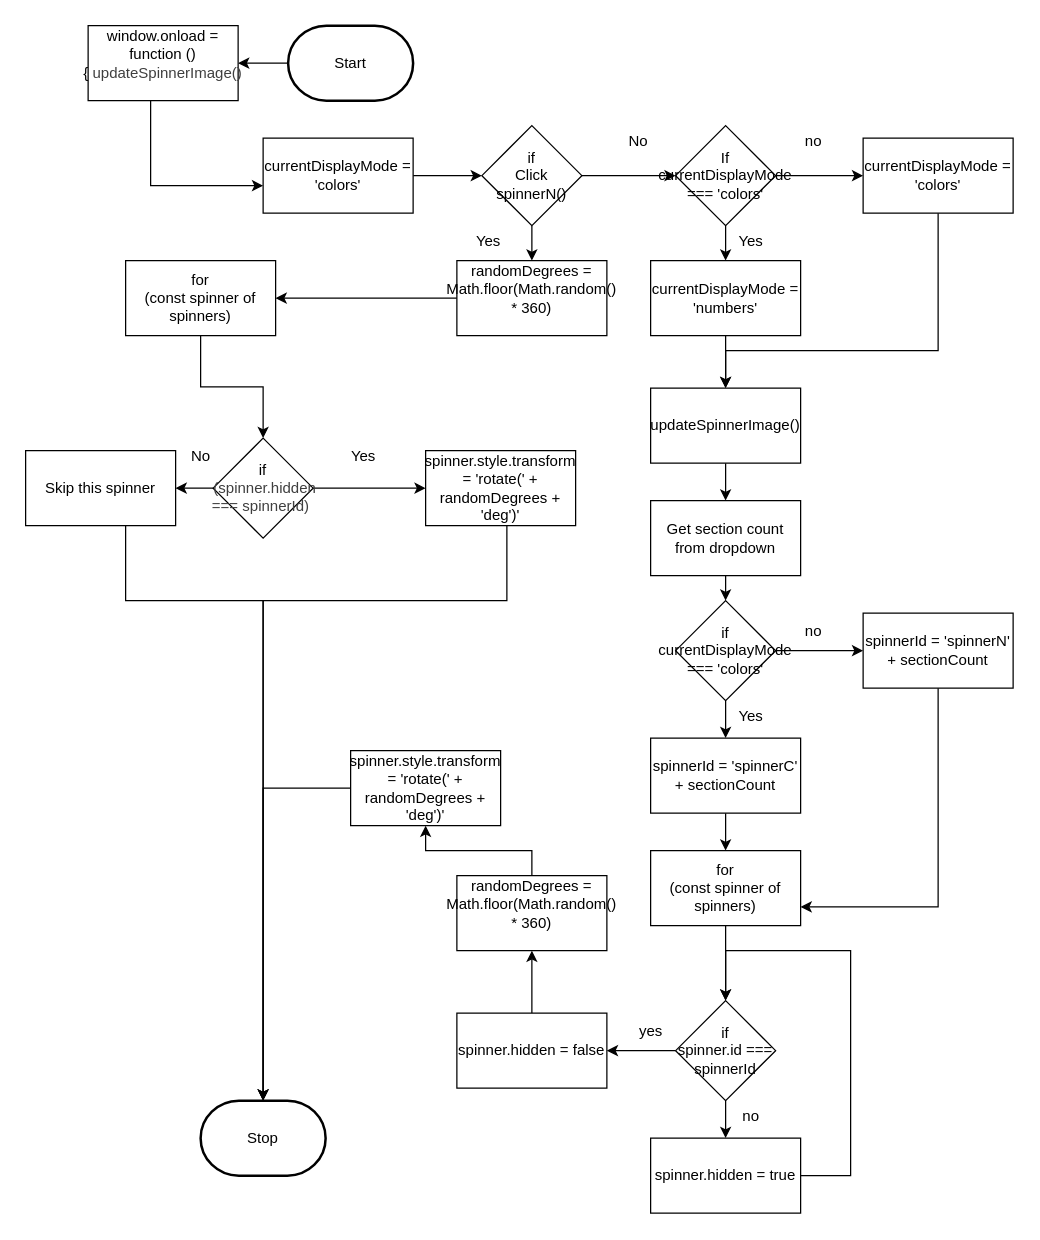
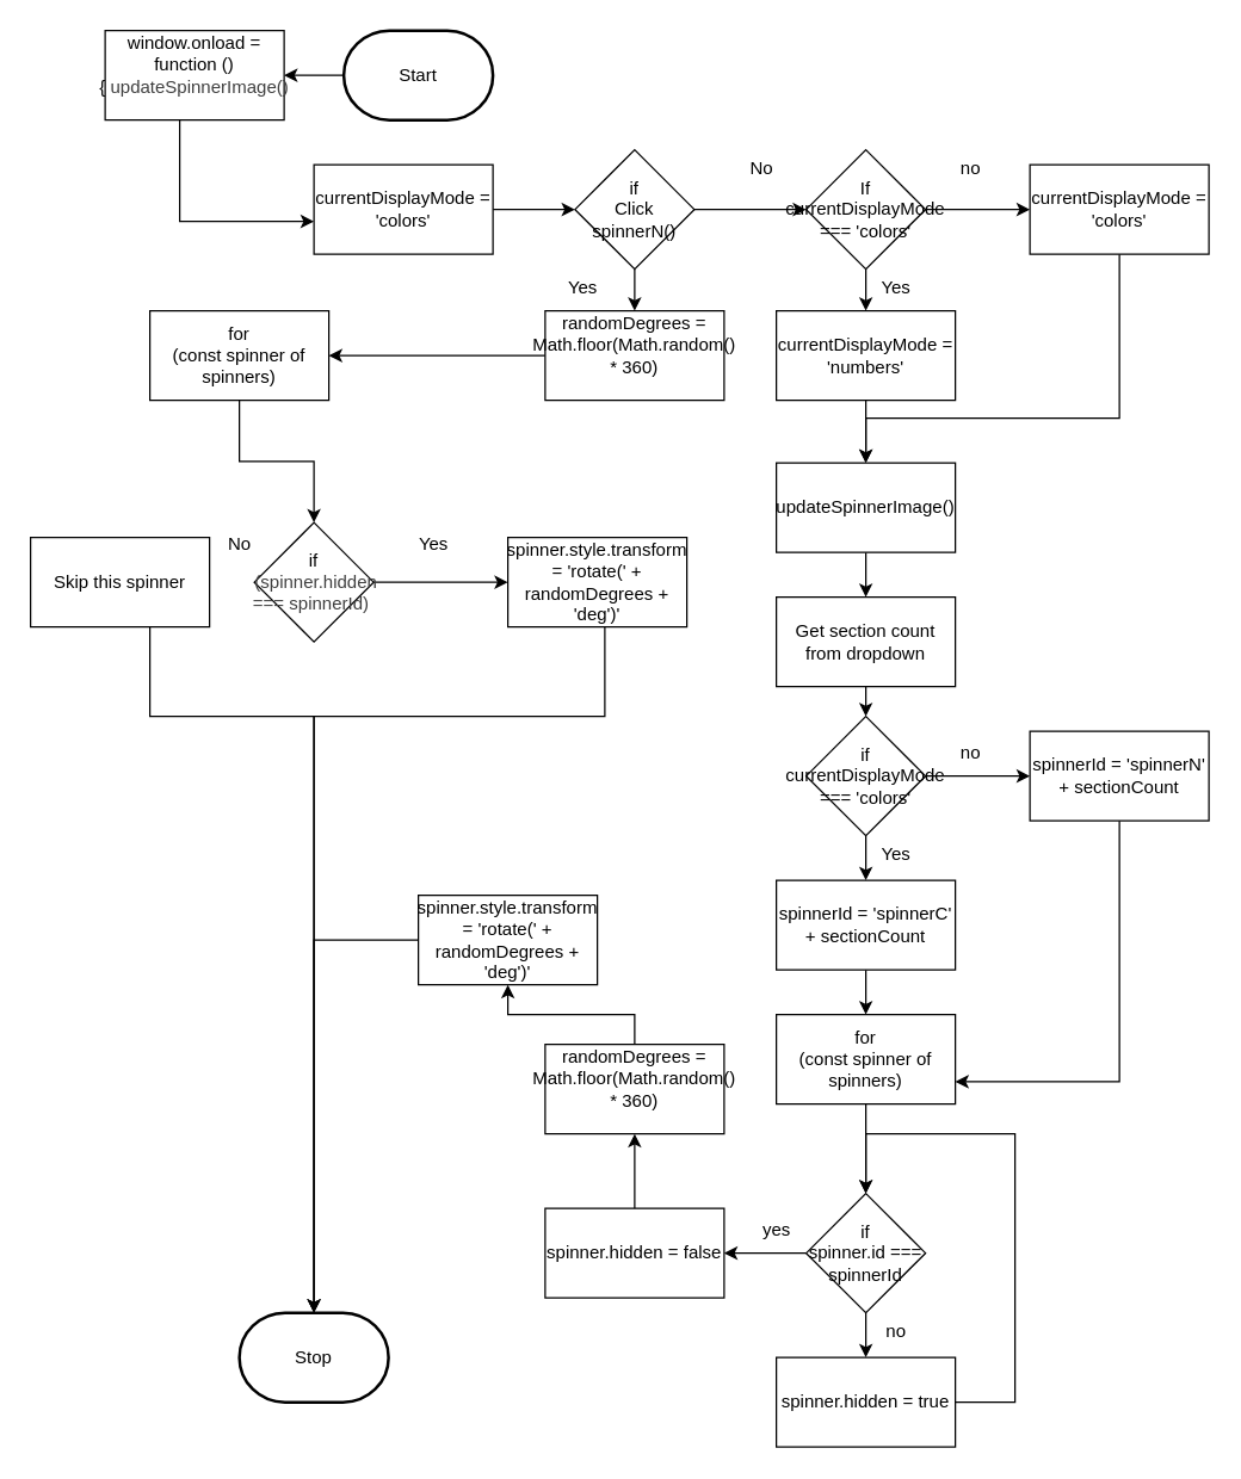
  <mxCell id="0" />
  <mxCell id="1" parent="0" />
  <mxCell id="2" value="" style="edgeStyle=orthogonalEdgeStyle;html=1;" parent="1" source="3" target="46" edge="1"><mxGeometry relative="1" as="geometry" /></mxCell>
  <mxCell id="3" value="Start" style="strokeWidth=2;html=1;shape=mxgraph.flowchart.terminator;whiteSpace=wrap;" parent="1" vertex="1"><mxGeometry x="230" y="20" width="100" height="60" as="geometry" /></mxCell>
  <mxCell id="4" value="Stop" style="strokeWidth=2;html=1;shape=mxgraph.flowchart.terminator;whiteSpace=wrap;" parent="1" vertex="1"><mxGeometry x="160" y="880" width="100" height="60" as="geometry" /></mxCell>
  <mxCell id="5" value="" style="edgeStyle=orthogonalEdgeStyle;html=1;" parent="1" source="6" target="9" edge="1"><mxGeometry relative="1" as="geometry" /></mxCell>
  <mxCell id="6" value="&lt;div&gt;&lt;font color=&quot;#000000&quot;&gt;&lt;span style=&quot;font-size: 12px;&quot;&gt;currentDisplayMode = 'colors'&lt;/span&gt;&lt;/font&gt;&lt;/div&gt;" style="whiteSpace=wrap;html=1;" parent="1" vertex="1"><mxGeometry x="210" y="110" width="120" height="60" as="geometry" /></mxCell>
  <mxCell id="7" value="" style="edgeStyle=orthogonalEdgeStyle;html=1;" parent="1" source="9" target="12" edge="1"><mxGeometry relative="1" as="geometry" /></mxCell>
  <mxCell id="8" value="" style="edgeStyle=orthogonalEdgeStyle;html=1;" parent="1" source="9" target="14" edge="1"><mxGeometry relative="1" as="geometry" /></mxCell>
  <mxCell id="9" value="if&lt;div&gt;Click spinnerN()&lt;/div&gt;" style="rhombus;whiteSpace=wrap;html=1;" parent="1" vertex="1"><mxGeometry x="385" y="100" width="80" height="80" as="geometry" /></mxCell>
  <mxCell id="10" value="" style="edgeStyle=orthogonalEdgeStyle;html=1;" parent="1" source="12" target="27" edge="1"><mxGeometry relative="1" as="geometry" /></mxCell>
  <mxCell id="11" value="" style="edgeStyle=orthogonalEdgeStyle;html=1;" parent="1" source="12" target="29" edge="1"><mxGeometry relative="1" as="geometry" /></mxCell>
  <mxCell id="12" value="If&lt;div&gt;&lt;span style=&quot;font-size: 12px;&quot;&gt;currentDisplayMode === 'colors'&lt;/span&gt;&lt;/div&gt;" style="rhombus;whiteSpace=wrap;html=1;" parent="1" vertex="1"><mxGeometry x="540" y="100" width="80" height="80" as="geometry" /></mxCell>
  <mxCell id="13" value="" style="edgeStyle=orthogonalEdgeStyle;html=1;" parent="1" source="14" target="18" edge="1"><mxGeometry relative="1" as="geometry" /></mxCell>
  <mxCell id="14" value="&lt;div&gt;&lt;font color=&quot;#000000&quot;&gt;&lt;span style=&quot;font-size: 12px;&quot;&gt;randomDegrees = Math.floor(Math.random() * 360)&lt;/span&gt;&lt;/font&gt;&lt;/div&gt;&lt;div&gt;&lt;br&gt;&lt;/div&gt;" style="whiteSpace=wrap;html=1;" parent="1" vertex="1"><mxGeometry x="365" y="208" width="120" height="60" as="geometry" /></mxCell>
  <mxCell id="15" value="Yes" style="text;html=1;align=center;verticalAlign=middle;resizable=0;points=[];autosize=1;strokeColor=none;fillColor=none;" parent="1" vertex="1"><mxGeometry x="370" y="178" width="40" height="30" as="geometry" /></mxCell>
  <mxCell id="16" value="No" style="text;html=1;align=center;verticalAlign=middle;resizable=0;points=[];autosize=1;strokeColor=none;fillColor=none;" parent="1" vertex="1"><mxGeometry x="490" y="98" width="40" height="30" as="geometry" /></mxCell>
  <mxCell id="17" value="" style="edgeStyle=orthogonalEdgeStyle;html=1;rounded=0;curved=0;" parent="1" source="18" target="21" edge="1"><mxGeometry relative="1" as="geometry" /></mxCell>
  <mxCell id="18" value="&lt;div&gt;&lt;font color=&quot;#000000&quot;&gt;&lt;span style=&quot;font-size: 12px;&quot;&gt;for&lt;/span&gt;&lt;/font&gt;&lt;/div&gt;&lt;div&gt;&lt;font color=&quot;#000000&quot;&gt;&lt;span style=&quot;font-size: 12px;&quot;&gt;(const spinner of spinners)&lt;/span&gt;&lt;/font&gt;&lt;/div&gt;" style="whiteSpace=wrap;html=1;" parent="1" vertex="1"><mxGeometry x="100" y="208" width="120" height="60" as="geometry" /></mxCell>
  <mxCell id="19" value="" style="edgeStyle=orthogonalEdgeStyle;html=1;" parent="1" source="21" target="22" edge="1"><mxGeometry relative="1" as="geometry" /></mxCell>
- <mxCell id="20" value="" style="edgeStyle=orthogonalEdgeStyle;html=1;" parent="1" source="21" target="24" edge="1"><mxGeometry relative="1" as="geometry" /></mxCell>
  <mxCell id="21" value="if&lt;div&gt;&lt;span style=&quot;color: rgb(63, 63, 63); background-color: transparent;&quot;&gt;&amp;nbsp;(spinner.hidden === spinnerId)&amp;nbsp;&lt;/span&gt;&lt;/div&gt;" style="rhombus;whiteSpace=wrap;html=1;" parent="1" vertex="1"><mxGeometry x="170" y="350" width="80" height="80" as="geometry" /></mxCell>
  <mxCell id="22" value="&lt;div&gt;&lt;font color=&quot;#000000&quot;&gt;&lt;span style=&quot;font-size: 12px;&quot;&gt;spinner.style.transform = 'rotate(' + randomDegrees + 'deg')'&lt;/span&gt;&lt;/font&gt;&lt;/div&gt;" style="whiteSpace=wrap;html=1;" parent="1" vertex="1"><mxGeometry x="340" y="360" width="120" height="60" as="geometry" /></mxCell>
  <mxCell id="23" style="edgeStyle=orthogonalEdgeStyle;html=1;rounded=0;curved=0;" parent="1" source="24" target="4" edge="1"><mxGeometry relative="1" as="geometry"><Array as="points"><mxPoint x="100" y="480" /><mxPoint x="210" y="480" /></Array></mxGeometry></mxCell>
  <mxCell id="24" value="Skip this spinner" style="whiteSpace=wrap;html=1;" parent="1" vertex="1"><mxGeometry x="20" y="360" width="120" height="60" as="geometry" /></mxCell>
  <mxCell id="25" value="No" style="text;html=1;align=center;verticalAlign=middle;resizable=0;points=[];autosize=1;strokeColor=none;fillColor=none;" parent="1" vertex="1"><mxGeometry x="140" y="350" width="40" height="30" as="geometry" /></mxCell>
  <mxCell id="26" value="" style="edgeStyle=orthogonalEdgeStyle;html=1;" parent="1" source="27" target="32" edge="1"><mxGeometry relative="1" as="geometry" /></mxCell>
  <mxCell id="27" value="&lt;div&gt;&lt;font color=&quot;#000000&quot;&gt;&lt;span style=&quot;font-size: 12px;&quot;&gt;currentDisplayMode = 'numbers'&lt;/span&gt;&lt;/font&gt;&lt;/div&gt;" style="whiteSpace=wrap;html=1;" parent="1" vertex="1"><mxGeometry x="520" y="208" width="120" height="60" as="geometry" /></mxCell>
  <mxCell id="28" style="edgeStyle=orthogonalEdgeStyle;html=1;entryX=0.5;entryY=0;entryDx=0;entryDy=0;rounded=0;curved=0;" parent="1" source="29" target="32" edge="1"><mxGeometry relative="1" as="geometry"><Array as="points"><mxPoint x="750" y="280" /><mxPoint x="580" y="280" /></Array></mxGeometry></mxCell>
  <mxCell id="29" value="&lt;div&gt;&lt;font color=&quot;#000000&quot;&gt;&lt;span style=&quot;font-size: 12px;&quot;&gt;currentDisplayMode = 'colors'&lt;/span&gt;&lt;/font&gt;&lt;/div&gt;" style="whiteSpace=wrap;html=1;" parent="1" vertex="1"><mxGeometry x="690" y="110" width="120" height="60" as="geometry" /></mxCell>
  <mxCell id="30" value="no" style="text;html=1;align=center;verticalAlign=middle;resizable=0;points=[];autosize=1;strokeColor=none;fillColor=none;" parent="1" vertex="1"><mxGeometry x="630" y="98" width="40" height="30" as="geometry" /></mxCell>
  <mxCell id="31" value="" style="edgeStyle=orthogonalEdgeStyle;html=1;" parent="1" source="32" target="35" edge="1"><mxGeometry relative="1" as="geometry" /></mxCell>
  <mxCell id="32" value="&lt;div&gt;&lt;font color=&quot;#000000&quot;&gt;&lt;span style=&quot;font-size: 12px;&quot;&gt;updateSpinnerImage()&lt;/span&gt;&lt;/font&gt;&lt;/div&gt;" style="whiteSpace=wrap;html=1;" parent="1" vertex="1"><mxGeometry x="520" y="310" width="120" height="60" as="geometry" /></mxCell>
  <mxCell id="33" value="Yes" style="text;html=1;align=center;verticalAlign=middle;resizable=0;points=[];autosize=1;strokeColor=none;fillColor=none;" parent="1" vertex="1"><mxGeometry x="580" y="178" width="40" height="30" as="geometry" /></mxCell>
  <mxCell id="34" value="" style="edgeStyle=orthogonalEdgeStyle;html=1;" parent="1" source="35" target="38" edge="1"><mxGeometry relative="1" as="geometry" /></mxCell>
  <mxCell id="35" value="Get section count from dropdown" style="whiteSpace=wrap;html=1;" parent="1" vertex="1"><mxGeometry x="520" y="400" width="120" height="60" as="geometry" /></mxCell>
  <mxCell id="36" value="" style="edgeStyle=orthogonalEdgeStyle;html=1;" parent="1" source="38" target="40" edge="1"><mxGeometry relative="1" as="geometry" /></mxCell>
  <mxCell id="37" value="" style="edgeStyle=orthogonalEdgeStyle;html=1;" parent="1" source="38" target="42" edge="1"><mxGeometry relative="1" as="geometry" /></mxCell>
  <mxCell id="38" value="if&lt;div&gt;&lt;span style=&quot;font-size: 12px;&quot;&gt;currentDisplayMode === 'colors'&lt;/span&gt;&lt;/div&gt;" style="rhombus;whiteSpace=wrap;html=1;" parent="1" vertex="1"><mxGeometry x="540" y="480" width="80" height="80" as="geometry" /></mxCell>
  <mxCell id="39" value="" style="edgeStyle=orthogonalEdgeStyle;html=1;entryX=0.5;entryY=0;entryDx=0;entryDy=0;" parent="1" source="40" target="61" edge="1"><mxGeometry relative="1" as="geometry"><mxPoint x="580" y="670" as="targetPoint" /></mxGeometry></mxCell>
  <mxCell id="40" value="&lt;font color=&quot;#000000&quot;&gt;&lt;span style=&quot;font-size: 12px;&quot;&gt;spinnerId = 'spinnerC' + sectionCount&lt;/span&gt;&lt;/font&gt;" style="whiteSpace=wrap;html=1;" parent="1" vertex="1"><mxGeometry x="520" y="590" width="120" height="60" as="geometry" /></mxCell>
  <mxCell id="41" style="edgeStyle=orthogonalEdgeStyle;html=1;entryX=1;entryY=0.75;entryDx=0;entryDy=0;rounded=0;curved=0;" edge="1" parent="1" source="42" target="61"><mxGeometry relative="1" as="geometry"><Array as="points"><mxPoint x="750" y="725" /></Array></mxGeometry></mxCell>
  <mxCell id="42" value="&lt;div&gt;&lt;font color=&quot;#000000&quot;&gt;&lt;span style=&quot;font-size: 12px;&quot;&gt;spinnerId = 'spinnerN' + sectionCount&lt;/span&gt;&lt;/font&gt;&lt;/div&gt;" style="whiteSpace=wrap;html=1;" parent="1" vertex="1"><mxGeometry x="690" y="490" width="120" height="60" as="geometry" /></mxCell>
  <mxCell id="43" value="no" style="text;html=1;align=center;verticalAlign=middle;resizable=0;points=[];autosize=1;strokeColor=none;fillColor=none;" parent="1" vertex="1"><mxGeometry x="630" y="490" width="40" height="30" as="geometry" /></mxCell>
  <mxCell id="44" value="Yes" style="text;html=1;align=center;verticalAlign=middle;resizable=0;points=[];autosize=1;strokeColor=none;fillColor=none;" parent="1" vertex="1"><mxGeometry x="580" y="558" width="40" height="30" as="geometry" /></mxCell>
  <mxCell id="45" value="" style="edgeStyle=orthogonalEdgeStyle;html=1;rounded=0;curved=0;" parent="1" source="46" target="6" edge="1"><mxGeometry relative="1" as="geometry"><Array as="points"><mxPoint x="120" y="148" /></Array></mxGeometry></mxCell>
  <mxCell id="46" value="&lt;div&gt;&lt;font color=&quot;#000000&quot;&gt;&lt;span style=&quot;font-size: 12px;&quot;&gt;window.onload = function () {&lt;/span&gt;&lt;/font&gt;&lt;span style=&quot;color: rgb(63, 63, 63); background-color: transparent;&quot;&gt;&amp;nbsp;updateSpinnerImage()&lt;/span&gt;&lt;/div&gt;&lt;div&gt;&lt;br&gt;&lt;/div&gt;" style="whiteSpace=wrap;html=1;" parent="1" vertex="1"><mxGeometry x="70" y="20" width="120" height="60" as="geometry" /></mxCell>
  <mxCell id="47" value="Yes" style="text;html=1;align=center;verticalAlign=middle;resizable=0;points=[];autosize=1;strokeColor=none;fillColor=none;" parent="1" vertex="1"><mxGeometry x="270" y="350" width="40" height="30" as="geometry" /></mxCell>
  <mxCell id="48" value="" style="edgeStyle=orthogonalEdgeStyle;html=1;" parent="1" source="50" target="52" edge="1"><mxGeometry relative="1" as="geometry" /></mxCell>
  <mxCell id="49" value="" style="edgeStyle=orthogonalEdgeStyle;html=1;" parent="1" source="50" target="55" edge="1"><mxGeometry relative="1" as="geometry" /></mxCell>
  <mxCell id="50" value="&lt;div&gt;&lt;font color=&quot;#000000&quot;&gt;&lt;span style=&quot;font-size: 12px;&quot;&gt;if&lt;/span&gt;&lt;/font&gt;&lt;/div&gt;&lt;font color=&quot;#000000&quot;&gt;&lt;span style=&quot;font-size: 12px;&quot;&gt;spinner.id === spinnerId&lt;/span&gt;&lt;/font&gt;" style="rhombus;whiteSpace=wrap;html=1;" parent="1" vertex="1"><mxGeometry x="540" y="800" width="80" height="80" as="geometry" /></mxCell>
  <mxCell id="51" style="edgeStyle=orthogonalEdgeStyle;html=1;entryX=0.5;entryY=1;entryDx=0;entryDy=0;" edge="1" parent="1" source="52" target="63"><mxGeometry relative="1" as="geometry" /></mxCell>
  <mxCell id="52" value="&lt;div&gt;&lt;font color=&quot;#000000&quot;&gt;&lt;span style=&quot;font-size: 12px;&quot;&gt;spinner.hidden = false&lt;/span&gt;&lt;/font&gt;&lt;/div&gt;" style="whiteSpace=wrap;html=1;" parent="1" vertex="1"><mxGeometry x="365" y="810" width="120" height="60" as="geometry" /></mxCell>
  <mxCell id="53" value="yes" style="text;html=1;align=center;verticalAlign=middle;resizable=0;points=[];autosize=1;strokeColor=none;fillColor=none;" parent="1" vertex="1"><mxGeometry x="500" y="810" width="40" height="30" as="geometry" /></mxCell>
  <mxCell id="54" style="edgeStyle=orthogonalEdgeStyle;html=1;entryX=0.5;entryY=0;entryDx=0;entryDy=0;rounded=0;curved=0;" edge="1" parent="1" source="55" target="50"><mxGeometry relative="1" as="geometry"><Array as="points"><mxPoint x="680" y="940" /><mxPoint x="680" y="760" /><mxPoint x="580" y="760" /></Array></mxGeometry></mxCell>
  <mxCell id="55" value="&lt;font color=&quot;#000000&quot;&gt;&lt;span style=&quot;font-size: 12px;&quot;&gt;spinner.hidden = true&lt;/span&gt;&lt;/font&gt;" style="whiteSpace=wrap;html=1;" parent="1" vertex="1"><mxGeometry x="520" y="910" width="120" height="60" as="geometry" /></mxCell>
  <mxCell id="56" value="no" style="text;html=1;align=center;verticalAlign=middle;resizable=0;points=[];autosize=1;strokeColor=none;fillColor=none;" parent="1" vertex="1"><mxGeometry x="580" y="878" width="40" height="30" as="geometry" /></mxCell>
  <mxCell id="57" style="edgeStyle=orthogonalEdgeStyle;html=1;entryX=0.5;entryY=0;entryDx=0;entryDy=0;entryPerimeter=0;rounded=0;curved=0;" parent="1" source="22" target="4" edge="1"><mxGeometry relative="1" as="geometry"><Array as="points"><mxPoint x="405" y="480" /><mxPoint x="210" y="480" /></Array></mxGeometry></mxCell>
  <mxCell id="58" value="" style="edgeStyle=orthogonalEdgeStyle;html=1;exitX=0.5;exitY=1;exitDx=0;exitDy=0;" parent="1" source="61" target="50" edge="1"><mxGeometry relative="1" as="geometry"><mxPoint x="580" y="750" as="sourcePoint" /></mxGeometry></mxCell>
  <mxCell id="59" value="&lt;div&gt;&lt;font color=&quot;#000000&quot;&gt;&lt;span style=&quot;font-size: 12px;&quot;&gt;spinner.style.transform = 'rotate(' + randomDegrees + 'deg')'&lt;/span&gt;&lt;/font&gt;&lt;/div&gt;" style="whiteSpace=wrap;html=1;" vertex="1" parent="1"><mxGeometry x="280" y="600" width="120" height="60" as="geometry" /></mxCell>
  <mxCell id="60" style="edgeStyle=orthogonalEdgeStyle;html=1;entryX=0.5;entryY=0;entryDx=0;entryDy=0;entryPerimeter=0;rounded=0;curved=0;" edge="1" parent="1" source="59" target="4"><mxGeometry relative="1" as="geometry"><Array as="points"><mxPoint x="210" y="630" /></Array></mxGeometry></mxCell>
  <mxCell id="61" value="&lt;div&gt;&lt;font color=&quot;#000000&quot;&gt;&lt;span style=&quot;font-size: 12px;&quot;&gt;for&lt;/span&gt;&lt;/font&gt;&lt;/div&gt;&lt;div&gt;&lt;font color=&quot;#000000&quot;&gt;&lt;span style=&quot;font-size: 12px;&quot;&gt;(const spinner of spinners)&lt;/span&gt;&lt;/font&gt;&lt;/div&gt;" style="whiteSpace=wrap;html=1;" vertex="1" parent="1"><mxGeometry x="520" y="680" width="120" height="60" as="geometry" /></mxCell>
  <mxCell id="62" style="edgeStyle=orthogonalEdgeStyle;html=1;entryX=0.5;entryY=1;entryDx=0;entryDy=0;rounded=0;curved=0;" edge="1" parent="1" source="63" target="59"><mxGeometry relative="1" as="geometry" /></mxCell>
  <mxCell id="63" value="&lt;div&gt;&lt;font color=&quot;#000000&quot;&gt;&lt;span style=&quot;font-size: 12px;&quot;&gt;randomDegrees = Math.floor(Math.random() * 360)&lt;/span&gt;&lt;/font&gt;&lt;/div&gt;&lt;div&gt;&lt;br&gt;&lt;/div&gt;" style="whiteSpace=wrap;html=1;" vertex="1" parent="1"><mxGeometry x="365" y="700" width="120" height="60" as="geometry" /></mxCell>
